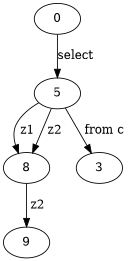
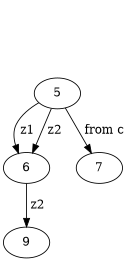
  digraph {
-   0
    5
-   6 [label=8]
-   7 [label=3]
+   6
+   7
    9
-   0 -> 5 [label="select "]
    5 -> 6 [label=" z1 "]
    5 -> 6 [label=" z2 "]
    5 -> 7 [label=" from c"]
    6 -> 9 [label=" z2 "]
  }
